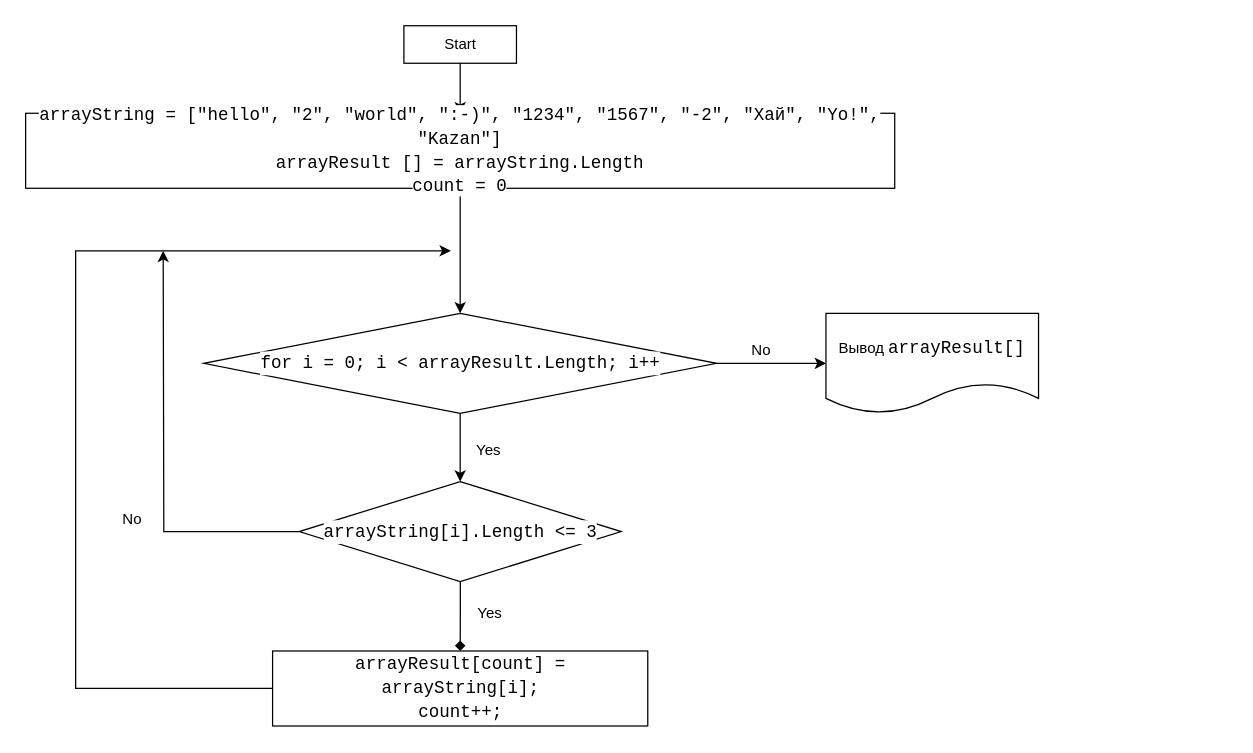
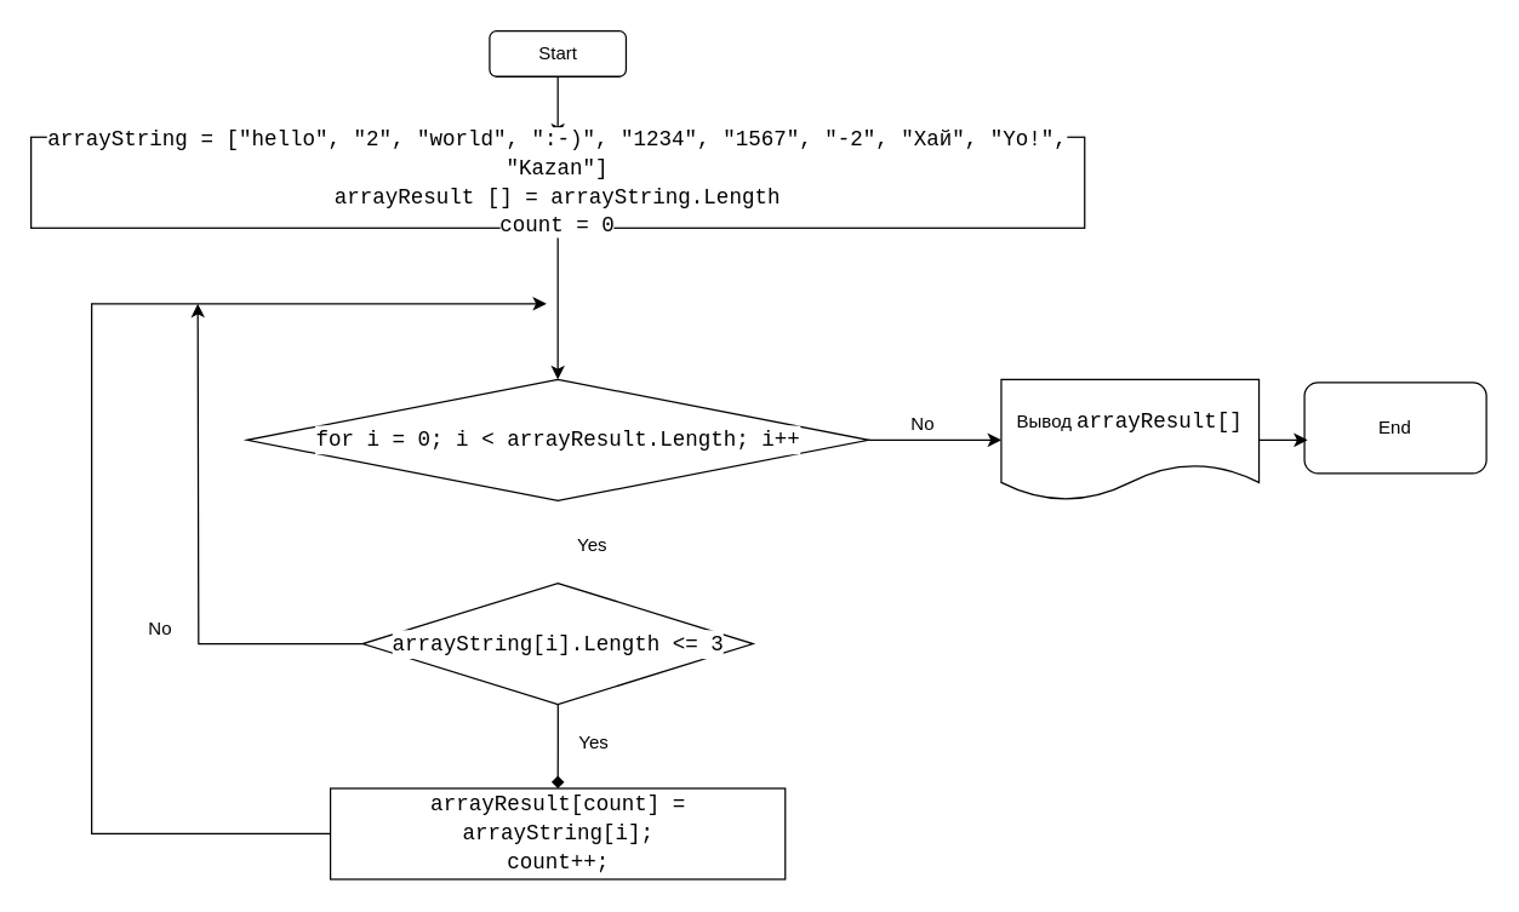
  <mxCell id="0" />
  <mxCell id="1" parent="0" />
  <mxCell id="2" style="edgeStyle=orthogonalEdgeStyle;rounded=0;orthogonalLoop=1;jettySize=auto;html=1;fontColor=#000000;entryX=0.5;entryY=0;entryDx=0;entryDy=0;" edge="1" parent="1" source="3" target="5"><mxGeometry relative="1" as="geometry"><mxPoint x="390" y="40" as="targetPoint" /></mxGeometry></mxCell>
- <mxCell id="3" value="Start" style="whiteSpace=wrap;html=1;fillColor=#FFFFFF;rounded=0;" vertex="1" parent="1"><mxGeometry x="322.5" y="20" width="90" height="30" as="geometry" /></mxCell>
+ <mxCell id="3" value="Start" style="rounded=1;whiteSpace=wrap;html=1;fillColor=#FFFFFF;" vertex="1" parent="1"><mxGeometry x="322.5" y="20" width="90" height="30" as="geometry" /></mxCell>
  <mxCell id="4" style="edgeStyle=orthogonalEdgeStyle;rounded=0;orthogonalLoop=1;jettySize=auto;html=1;fontColor=#000000;" edge="1" parent="1" source="5" target="8"><mxGeometry relative="1" as="geometry" /></mxCell>
  <mxCell id="5" value="&lt;div style=&quot;font-family: Consolas, &amp;quot;Courier New&amp;quot;, monospace; font-size: 14px; line-height: 19px;&quot;&gt;&lt;span style=&quot;background-color: rgb(255, 255, 255);&quot;&gt;arrayString = [&quot;hello&quot;, &quot;2&quot;, &quot;world&quot;, &quot;:-)&quot;, &quot;1234&quot;, &quot;1567&quot;, &quot;-2&quot;, &quot;Хай&quot;, &quot;Yo!&quot;, &quot;Kazan&quot;]&lt;/span&gt;&lt;/div&gt;&lt;div style=&quot;font-family: Consolas, &amp;quot;Courier New&amp;quot;, monospace; font-size: 14px; line-height: 19px;&quot;&gt;&lt;div style=&quot;line-height: 19px;&quot;&gt;&lt;span style=&quot;background-color: rgb(255, 255, 255);&quot;&gt;arrayResult [] = arrayString.Length&lt;/span&gt;&lt;/div&gt;&lt;div style=&quot;line-height: 19px;&quot;&gt;&lt;div style=&quot;line-height: 19px;&quot;&gt;&lt;span style=&quot;background-color: rgb(255, 255, 255);&quot;&gt;count = 0&lt;/span&gt;&lt;/div&gt;&lt;/div&gt;&lt;/div&gt;" style="rounded=0;whiteSpace=wrap;html=1;fillColor=#FFFFFF;" vertex="1" parent="1"><mxGeometry x="20" y="90" width="695" height="60" as="geometry" /></mxCell>
- <mxCell id="6" style="edgeStyle=orthogonalEdgeStyle;rounded=0;orthogonalLoop=1;jettySize=auto;html=1;entryX=0.5;entryY=0;entryDx=0;entryDy=0;fontColor=#000000;" edge="1" parent="1" source="8" target="11"><mxGeometry relative="1" as="geometry" /></mxCell>
  <mxCell id="7" style="edgeStyle=orthogonalEdgeStyle;rounded=0;orthogonalLoop=1;jettySize=auto;html=1;fontColor=#000000;" edge="1" parent="1" source="8"><mxGeometry relative="1" as="geometry"><mxPoint x="660" y="290" as="targetPoint" /></mxGeometry></mxCell>
  <mxCell id="8" value="&lt;div style=&quot;font-family: Consolas, &amp;quot;Courier New&amp;quot;, monospace; font-size: 14px; line-height: 19px;&quot;&gt;&lt;span style=&quot;background-color: rgb(255, 255, 255);&quot;&gt;for i = 0; i &amp;lt; arrayResult.Length; i++&lt;/span&gt;&lt;/div&gt;" style="rhombus;whiteSpace=wrap;html=1;labelBackgroundColor=#FFFFFF;fontColor=#000000;fillColor=#FFFFFF;" vertex="1" parent="1"><mxGeometry x="162.5" y="250" width="410" height="80" as="geometry" /></mxCell>
  <mxCell id="9" style="edgeStyle=orthogonalEdgeStyle;rounded=0;orthogonalLoop=1;jettySize=auto;html=1;entryX=0.5;entryY=0;entryDx=0;entryDy=0;fontColor=#000000;endArrow=diamond;" edge="1" parent="1" source="11" target="13"><mxGeometry relative="1" as="geometry" /></mxCell>
  <mxCell id="10" style="edgeStyle=orthogonalEdgeStyle;rounded=0;orthogonalLoop=1;jettySize=auto;html=1;fontColor=#000000;" edge="1" parent="1" source="11"><mxGeometry relative="1" as="geometry"><mxPoint x="130" y="200" as="targetPoint" /></mxGeometry></mxCell>
  <mxCell id="11" value="&lt;div style=&quot;font-family: Consolas, &amp;quot;Courier New&amp;quot;, monospace; font-size: 14px; line-height: 19px;&quot;&gt;&lt;span style=&quot;background-color: rgb(255, 255, 255);&quot;&gt;arrayString[i].Length &amp;lt;= 3&lt;/span&gt;&lt;/div&gt;" style="rhombus;whiteSpace=wrap;html=1;labelBackgroundColor=#FFFFFF;fontColor=#000000;fillColor=#FFFFFF;" vertex="1" parent="1"><mxGeometry x="238.75" y="384.5" width="257.5" height="80" as="geometry" /></mxCell>
  <mxCell id="12" style="edgeStyle=orthogonalEdgeStyle;rounded=0;orthogonalLoop=1;jettySize=auto;html=1;fontColor=#000000;" edge="1" parent="1" source="13"><mxGeometry relative="1" as="geometry"><mxPoint x="360" y="200" as="targetPoint" /><Array as="points"><mxPoint x="60" y="550" /><mxPoint x="60" y="200" /></Array></mxGeometry></mxCell>
  <mxCell id="13" value="&lt;div style=&quot;font-family: Consolas, &amp;quot;Courier New&amp;quot;, monospace; font-size: 14px; line-height: 19px;&quot;&gt;&lt;div style=&quot;&quot;&gt;&lt;span style=&quot;background-color: rgb(255, 255, 255);&quot;&gt;arrayResult[count] = arrayString[i];&lt;/span&gt;&lt;/div&gt;&lt;div style=&quot;&quot;&gt;&lt;span style=&quot;background-color: rgb(255, 255, 255);&quot;&gt;count++;&lt;/span&gt;&lt;/div&gt;&lt;/div&gt;" style="rounded=0;whiteSpace=wrap;html=1;labelBackgroundColor=#FFFFFF;fontColor=#000000;fillColor=#FFFFFF;" vertex="1" parent="1"><mxGeometry x="217.5" y="520" width="300" height="60" as="geometry" /></mxCell>
+ <mxCell id="14" value="End" style="rounded=1;whiteSpace=wrap;html=1;labelBackgroundColor=#FFFFFF;fontColor=#000000;fillColor=#FFFFFF;" vertex="1" parent="1"><mxGeometry x="860" y="252" width="120" height="60" as="geometry" /></mxCell>
+ <mxCell id="15" style="edgeStyle=orthogonalEdgeStyle;rounded=0;orthogonalLoop=1;jettySize=auto;html=1;entryX=0.017;entryY=0.633;entryDx=0;entryDy=0;entryPerimeter=0;fontColor=#000000;" edge="1" parent="1" source="16" target="14"><mxGeometry relative="1" as="geometry" /></mxCell>
  <mxCell id="16" value="&lt;span style=&quot;&quot;&gt;Вывод&amp;nbsp;&lt;/span&gt;&lt;span style=&quot;font-family: Consolas, &amp;quot;Courier New&amp;quot;, monospace; font-size: 14px;&quot;&gt;arrayResult[]&lt;/span&gt;" style="shape=document;whiteSpace=wrap;html=1;boundedLbl=1;labelBackgroundColor=#FFFFFF;fontColor=#000000;fillColor=#FFFFFF;" vertex="1" parent="1"><mxGeometry x="660" y="250" width="170" height="80" as="geometry" /></mxCell>
  <mxCell id="17" value="Yes" style="text;html=1;align=center;verticalAlign=middle;resizable=0;points=[];autosize=1;strokeColor=none;fillColor=none;fontColor=#000000;" vertex="1" parent="1"><mxGeometry x="370" y="350" width="40" height="20" as="geometry" /></mxCell>
  <mxCell id="18" value="No" style="text;html=1;align=center;verticalAlign=middle;resizable=0;points=[];autosize=1;strokeColor=none;fillColor=none;fontColor=#000000;" vertex="1" parent="1"><mxGeometry x="90" y="405" width="30" height="20" as="geometry" /></mxCell>
  <mxCell id="19" value="Yes" style="text;html=1;align=center;verticalAlign=middle;resizable=0;points=[];autosize=1;strokeColor=none;fillColor=none;fontColor=#000000;" vertex="1" parent="1"><mxGeometry x="370.5" y="480" width="40" height="20" as="geometry" /></mxCell>
  <mxCell id="20" value="No" style="text;html=1;align=center;verticalAlign=middle;resizable=0;points=[];autosize=1;strokeColor=none;fillColor=none;fontColor=#000000;" vertex="1" parent="1"><mxGeometry x="592.5" y="270" width="30" height="20" as="geometry" /></mxCell>
